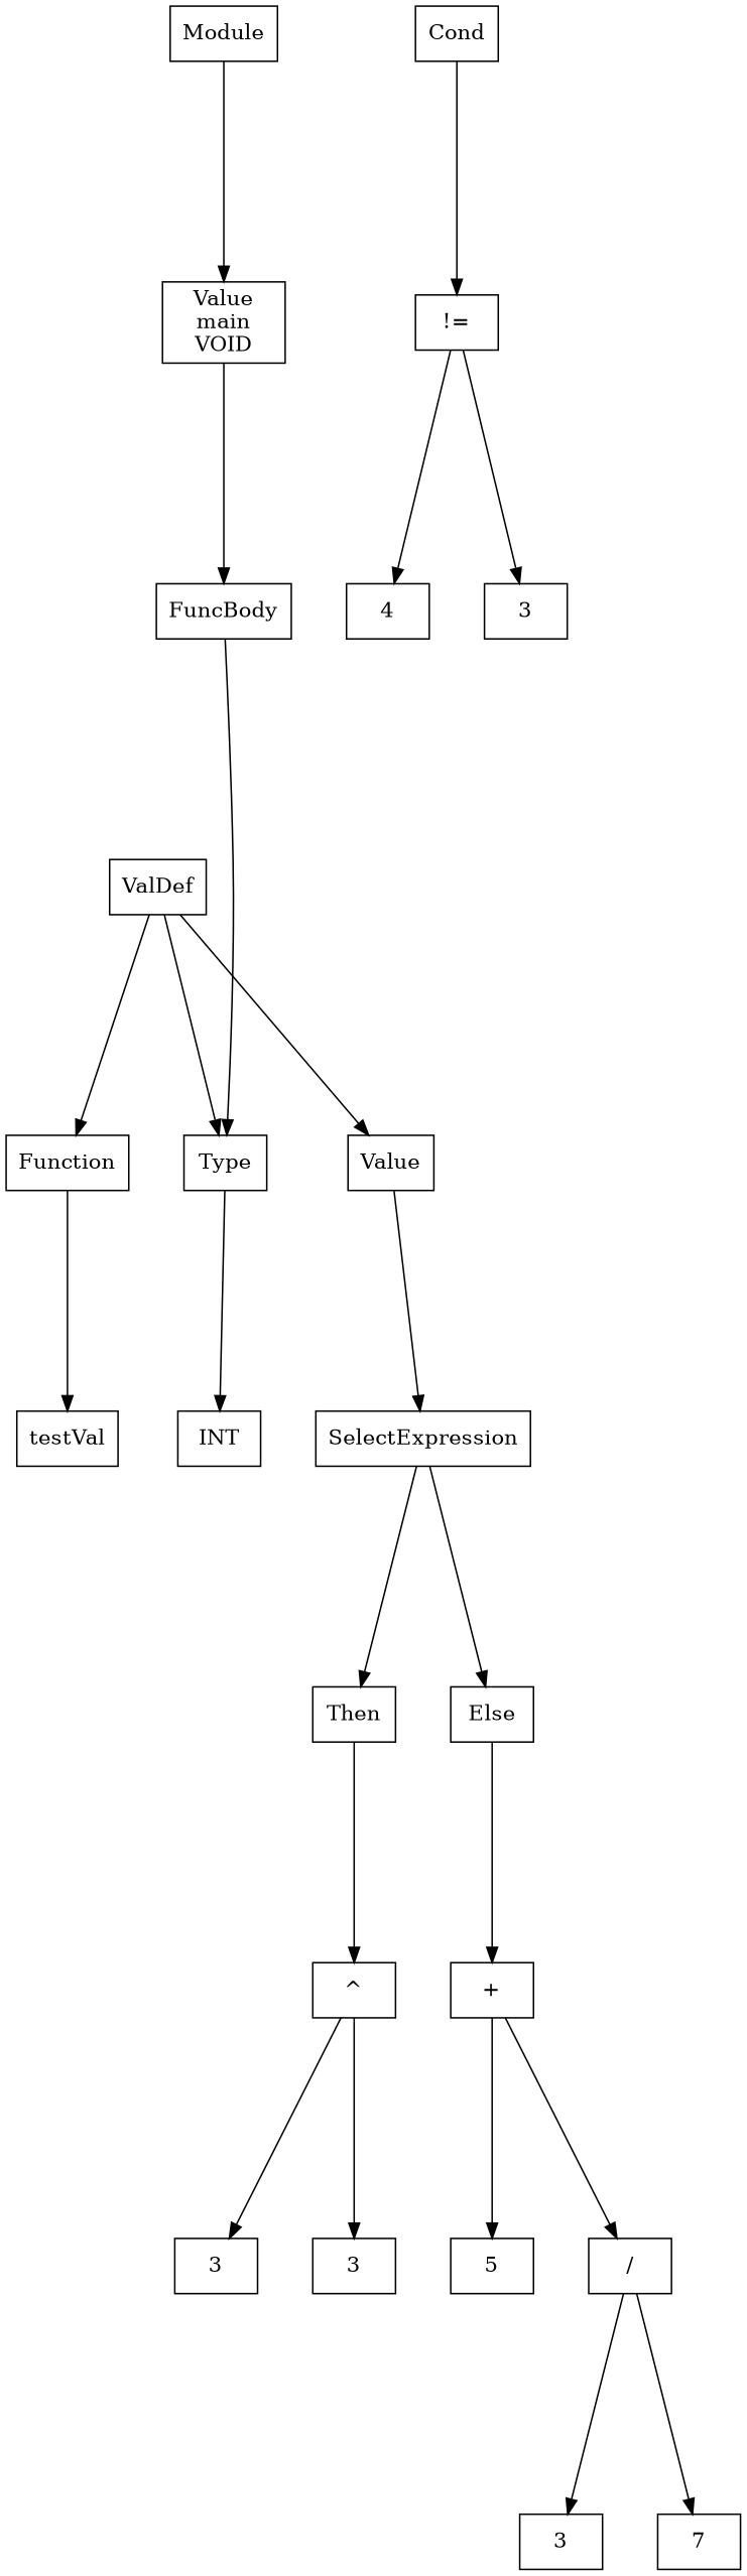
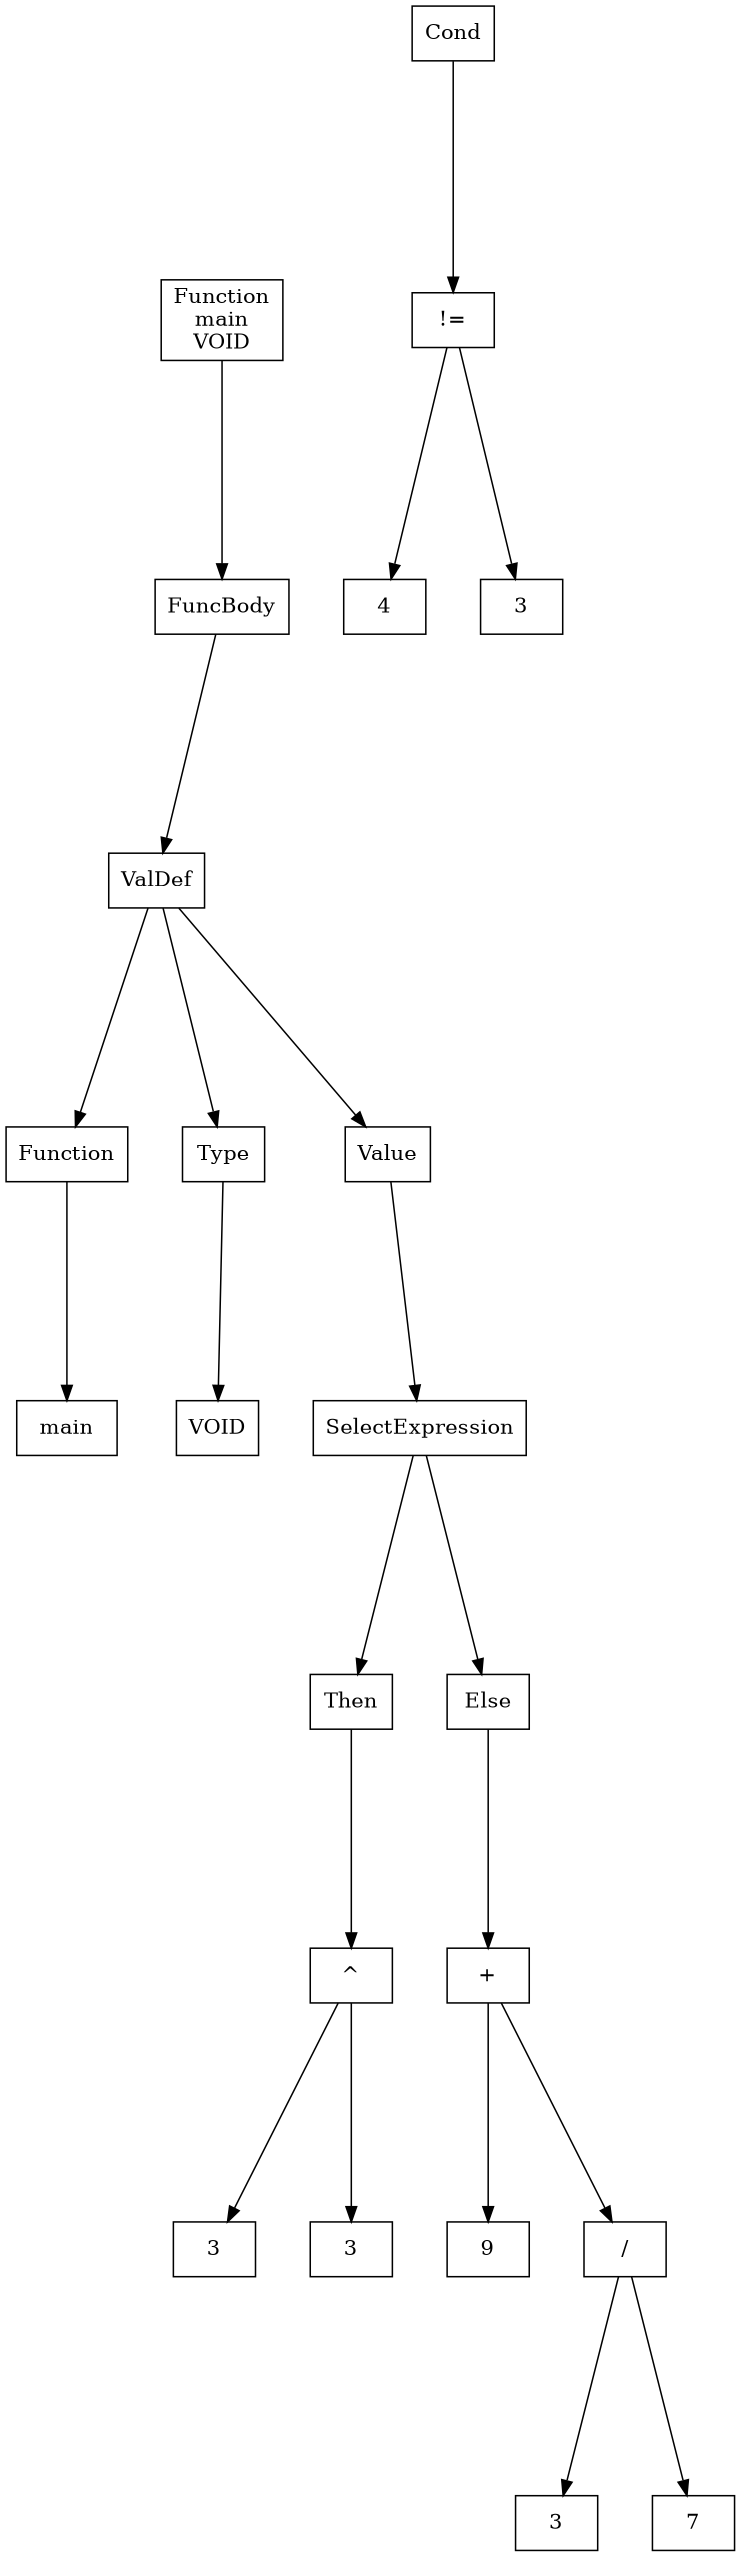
  digraph {
    nodesep=0.5
    ordering=out
    ranksep=2
    node [shape=box]
-   n1 [label=Module]
-   n2 [label="Value\nmain\nVOID"]
+   n2 [label="Function\nmain\nVOID"]
    n3 [label=FuncBody]
    n4 [label=ValDef]
    n5 [label=Function]
    n6 [label=Type]
    n7 [label=Value]
-   n8 [label=testVal]
-   n9 [label=INT]
+   n8 [label=main]
+   n9 [label=VOID]
    n10 [label=SelectExpression]
    n11 [label=Then]
    n12 [label=Else]
    n13 [label=Cond]
    n14 [label="\!="]
    n15 [label="^"]
    n16 [label="+"]
    n17 [label=4]
    n18 [label=3]
    n19 [label=3]
    n20 [label=3]
-   n21 [label=5]
+   n21 [label=9]
    n22 [label="/"]
    n23 [label=3]
    n24 [label=7]
-   n1 -> n2
    n2 -> n3
-   n3 -> n6
+   n3 -> n4
    n4 -> n5
    n4 -> n6
    n4 -> n7
    n5 -> n8
    n6 -> n9
    n7 -> n10
    n10 -> n11
    n10 -> n12
    n11 -> n15
    n12 -> n16
    n13 -> n14
    n14 -> n17
    n14 -> n18
    n15 -> n19
    n15 -> n20
    n16 -> n21
    n16 -> n22
    n22 -> n23
    n22 -> n24
  }
